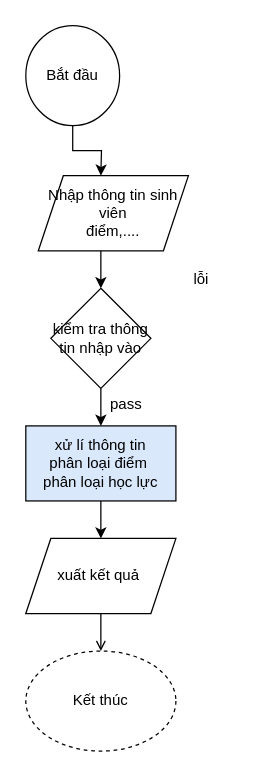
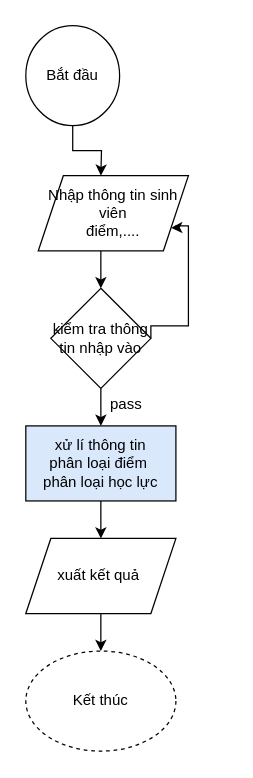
  <mxCell id="0" />
  <mxCell id="1" parent="0" />
  <mxCell id="2" style="edgeStyle=orthogonalEdgeStyle;rounded=0;orthogonalLoop=1;jettySize=auto;html=1;entryX=0.5;entryY=0;entryDx=0;entryDy=0;" edge="1" parent="1" source="3"><mxGeometry relative="1" as="geometry"><mxPoint x="80" y="140" as="targetPoint" /></mxGeometry></mxCell>
  <mxCell id="3" value="Bắt đầu" style="ellipse;whiteSpace=wrap;html=1;" vertex="1" parent="1"><mxGeometry x="20" y="20" width="75" height="80" as="geometry" /></mxCell>
  <mxCell id="4" style="edgeStyle=orthogonalEdgeStyle;rounded=0;orthogonalLoop=1;jettySize=auto;html=1;entryX=0.5;entryY=0;entryDx=0;entryDy=0;" edge="1" parent="1" target="7"><mxGeometry relative="1" as="geometry"><mxPoint x="80" y="200" as="sourcePoint" /><Array as="points"><mxPoint x="80" y="220" /></Array></mxGeometry></mxCell>
+ <mxCell id="5" style="edgeStyle=orthogonalEdgeStyle;rounded=0;orthogonalLoop=1;jettySize=auto;html=1;exitX=1;exitY=0.5;exitDx=0;exitDy=0;entryX=1;entryY=0.75;entryDx=0;entryDy=0;" edge="1" parent="1" source="7" target="9"><mxGeometry relative="1" as="geometry"><mxPoint x="140" y="200" as="targetPoint" /><Array as="points"><mxPoint x="120" y="260" /><mxPoint x="150" y="260" /><mxPoint x="150" y="180" /><mxPoint x="140" y="180" /><mxPoint x="140" y="182" /></Array></mxGeometry></mxCell>
  <mxCell id="6" value="" style="edgeStyle=orthogonalEdgeStyle;rounded=0;orthogonalLoop=1;jettySize=auto;html=1;" edge="1" parent="1" source="7" target="11"><mxGeometry relative="1" as="geometry" /></mxCell>
  <mxCell id="7" value="kiểm tra thông tin nhập vào" style="rhombus;whiteSpace=wrap;html=1;" vertex="1" parent="1"><mxGeometry x="40" y="230" width="80" height="80" as="geometry" /></mxCell>
- <mxCell id="8" value="lỗi" style="text;html=1;align=center;verticalAlign=middle;resizable=0;points=[];autosize=1;strokeColor=none;fillColor=none;" vertex="1" parent="1"><mxGeometry x="140" y="208" width="40" height="30" as="geometry" /></mxCell>
  <mxCell id="9" value="Nhập thông tin sinh viên&lt;div&gt;điểm,....&lt;/div&gt;" style="shape=parallelogram;perimeter=parallelogramPerimeter;whiteSpace=wrap;html=1;fixedSize=1;" vertex="1" parent="1"><mxGeometry x="30" y="140" width="120" height="60" as="geometry" /></mxCell>
  <mxCell id="10" value="" style="edgeStyle=orthogonalEdgeStyle;rounded=0;orthogonalLoop=1;jettySize=auto;html=1;" edge="1" parent="1" source="11" target="14"><mxGeometry relative="1" as="geometry" /></mxCell>
  <mxCell id="11" value="xử lí thông tin&lt;div&gt;phân loại điểm&amp;nbsp;&lt;/div&gt;&lt;div&gt;phân loại học lực&lt;/div&gt;" style="rounded=0;whiteSpace=wrap;html=1;fillColor=#dae8fc;" vertex="1" parent="1"><mxGeometry x="20" y="340" width="120" height="60" as="geometry" /></mxCell>
  <mxCell id="12" value="pass" style="text;html=1;align=center;verticalAlign=middle;resizable=0;points=[];autosize=1;strokeColor=none;fillColor=none;" vertex="1" parent="1"><mxGeometry x="75" y="308" width="50" height="30" as="geometry" /></mxCell>
- <mxCell id="13" value="" style="edgeStyle=orthogonalEdgeStyle;rounded=0;orthogonalLoop=1;jettySize=auto;html=1;endArrow=open;" edge="1" parent="1" source="14" target="15"><mxGeometry relative="1" as="geometry" /></mxCell>
+ <mxCell id="13" value="" style="edgeStyle=orthogonalEdgeStyle;rounded=0;orthogonalLoop=1;jettySize=auto;html=1;" edge="1" parent="1" source="14" target="15"><mxGeometry relative="1" as="geometry" /></mxCell>
  <mxCell id="14" value="xuất kết quả&amp;nbsp;" style="shape=parallelogram;perimeter=parallelogramPerimeter;whiteSpace=wrap;html=1;fixedSize=1;" vertex="1" parent="1"><mxGeometry x="20" y="430" width="120" height="60" as="geometry" /></mxCell>
  <mxCell id="15" value="Kết thúc" style="ellipse;whiteSpace=wrap;html=1;dashed=1;" vertex="1" parent="1"><mxGeometry x="20" y="520" width="120" height="80" as="geometry" /></mxCell>
